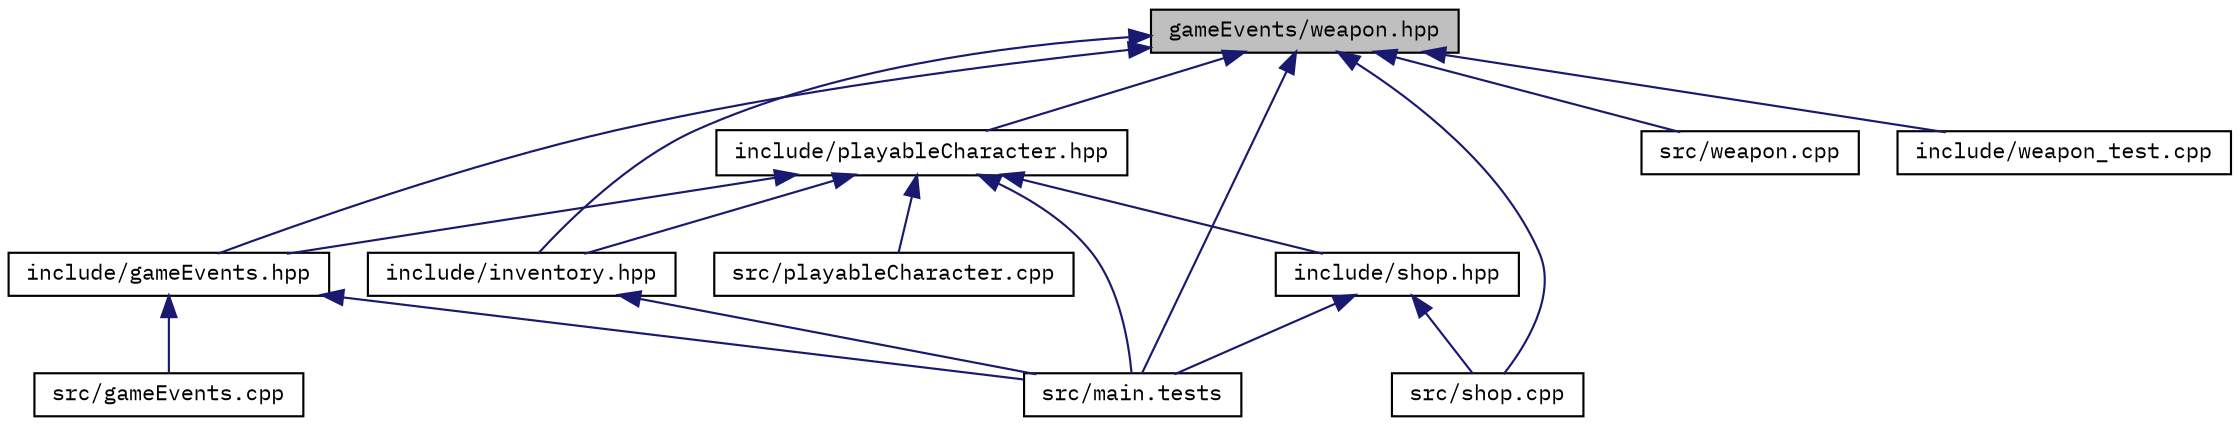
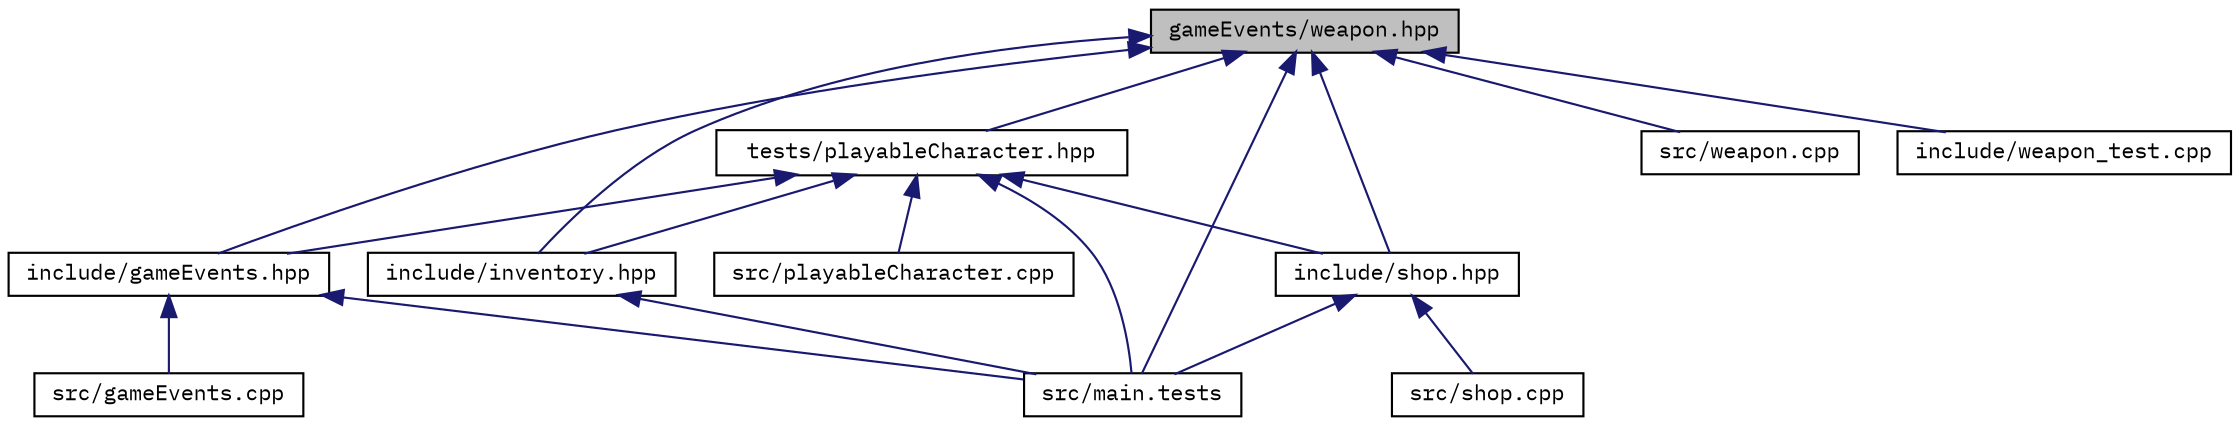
  digraph {
    fontname="IBM Plex Mono"
    node [color=black fillcolor=white fontname="IBM Plex Mono" fontsize=10 shape=record style=filled]
    edge [color=midnightblue dir=back fontname="IBM Plex Mono" fontsize=10 labelfontname=Helvetica labelfontsize=10 style=solid]
    n1 [fillcolor=grey75 fontcolor=black height=0.2 label="gameEvents/weapon.hpp" width=0.4]
-   n2 [height=0.2 label="include/playableCharacter.hpp" width=0.4]
+   n2 [height=0.2 label="tests/playableCharacter.hpp" width=0.4]
    n3 [height=0.2 label="include/gameEvents.hpp" width=0.4]
    n4 [height=0.2 label="src/main.tests" width=0.4]
    n5 [height=0.2 label="include/inventory.hpp" width=0.4]
    n6 [height=0.2 label="include/shop.hpp" width=0.4]
    n7 [height=0.2 label="src/weapon.cpp" width=0.4]
    n8 [height=0.2 label="include/weapon_test.cpp" width=0.4]
    n9 [height=0.2 label="src/playableCharacter.cpp" width=0.4]
    n10 [height=0.2 label="src/gameEvents.cpp" width=0.4]
    n11 [height=0.2 label="src/shop.cpp" width=0.4]
    n1 -> n2
    n1 -> n3
    n1 -> n4
    n1 -> n5
-   n1 -> n11
+   n1 -> n6
    n1 -> n7
    n1 -> n8
    n2 -> n3
    n2 -> n4
    n2 -> n5
    n2 -> n6
    n2 -> n9
    n3 -> n4
    n3 -> n10
    n5 -> n4
    n6 -> n4
    n6 -> n11
  }
